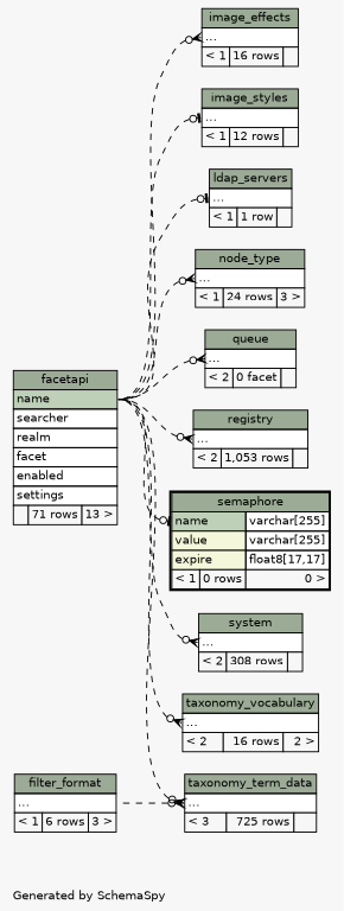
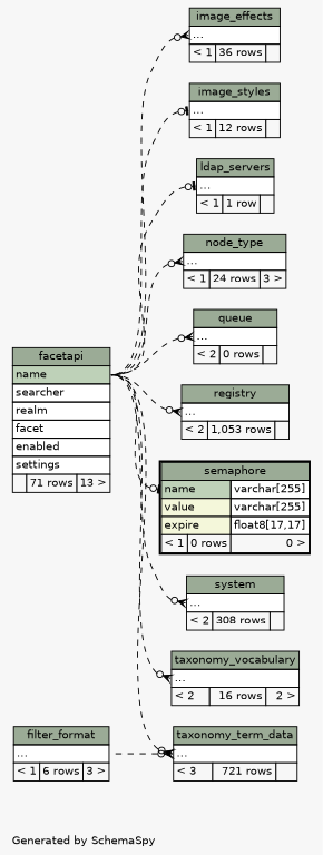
  digraph {
    bgcolor="#f7f7f7"
    fontname=Helvetica
    fontsize=11
    label="\nGenerated by SchemaSpy"
    labeljust=l
    nodesep=0.18
    rankdir=RL
    ranksep=0.46
    node [fontname=Helvetica fontsize=11 shape=plaintext]
    edge [arrowhead=none arrowsize=0.8 arrowtail=crowodot dir=back headport="name:e" style=dashed tailport="elipses:w"]
    n1 [label=<     <TABLE BORDER="0" CELLBORDER="1" CELLSPACING="0" BGCOLOR="#ffffff">       <TR><TD COLSPAN="3" BGCOLOR="#9bab96" ALIGN="CENTER">facetapi</TD></TR>       <TR><TD PORT="name" COLSPAN="3" BGCOLOR="#bed1b8" ALIGN="LEFT">name</TD></TR>       <TR><TD PORT="searcher" COLSPAN="3" ALIGN="LEFT">searcher</TD></TR>       <TR><TD PORT="realm" COLSPAN="3" ALIGN="LEFT">realm</TD></TR>       <TR><TD PORT="facet" COLSPAN="3" ALIGN="LEFT">facet</TD></TR>       <TR><TD PORT="enabled" COLSPAN="3" ALIGN="LEFT">enabled</TD></TR>       <TR><TD PORT="settings" COLSPAN="3" ALIGN="LEFT">settings</TD></TR>       <TR><TD ALIGN="LEFT" BGCOLOR="#f7f7f7">  </TD><TD ALIGN="RIGHT" BGCOLOR="#f7f7f7">71 rows</TD><TD ALIGN="RIGHT" BGCOLOR="#f7f7f7">13 &gt;</TD></TR>     </TABLE>>]
    n2 [label=<     <TABLE BORDER="0" CELLBORDER="1" CELLSPACING="0" BGCOLOR="#ffffff">       <TR><TD COLSPAN="3" BGCOLOR="#9bab96" ALIGN="CENTER">filter_format</TD></TR>       <TR><TD PORT="elipses" COLSPAN="3" ALIGN="LEFT">...</TD></TR>       <TR><TD ALIGN="LEFT" BGCOLOR="#f7f7f7">&lt; 1</TD><TD ALIGN="RIGHT" BGCOLOR="#f7f7f7">6 rows</TD><TD ALIGN="RIGHT" BGCOLOR="#f7f7f7">3 &gt;</TD></TR>     </TABLE>>]
-   n3 [label=<     <TABLE BORDER="0" CELLBORDER="1" CELLSPACING="0" BGCOLOR="#ffffff">       <TR><TD COLSPAN="3" BGCOLOR="#9bab96" ALIGN="CENTER">image_effects</TD></TR>       <TR><TD PORT="elipses" COLSPAN="3" ALIGN="LEFT">...</TD></TR>       <TR><TD ALIGN="LEFT" BGCOLOR="#f7f7f7">&lt; 1</TD><TD ALIGN="RIGHT" BGCOLOR="#f7f7f7">16 rows</TD><TD ALIGN="RIGHT" BGCOLOR="#f7f7f7">  </TD></TR>     </TABLE>>]
+   n3 [label=<     <TABLE BORDER="0" CELLBORDER="1" CELLSPACING="0" BGCOLOR="#ffffff">       <TR><TD COLSPAN="3" BGCOLOR="#9bab96" ALIGN="CENTER">image_effects</TD></TR>       <TR><TD PORT="elipses" COLSPAN="3" ALIGN="LEFT">...</TD></TR>       <TR><TD ALIGN="LEFT" BGCOLOR="#f7f7f7">&lt; 1</TD><TD ALIGN="RIGHT" BGCOLOR="#f7f7f7">36 rows</TD><TD ALIGN="RIGHT" BGCOLOR="#f7f7f7">  </TD></TR>     </TABLE>>]
    n4 [label=<     <TABLE BORDER="0" CELLBORDER="1" CELLSPACING="0" BGCOLOR="#ffffff">       <TR><TD COLSPAN="3" BGCOLOR="#9bab96" ALIGN="CENTER">image_styles</TD></TR>       <TR><TD PORT="elipses" COLSPAN="3" ALIGN="LEFT">...</TD></TR>       <TR><TD ALIGN="LEFT" BGCOLOR="#f7f7f7">&lt; 1</TD><TD ALIGN="RIGHT" BGCOLOR="#f7f7f7">12 rows</TD><TD ALIGN="RIGHT" BGCOLOR="#f7f7f7">  </TD></TR>     </TABLE>>]
    n5 [label=<     <TABLE BORDER="0" CELLBORDER="1" CELLSPACING="0" BGCOLOR="#ffffff">       <TR><TD COLSPAN="3" BGCOLOR="#9bab96" ALIGN="CENTER">ldap_servers</TD></TR>       <TR><TD PORT="elipses" COLSPAN="3" ALIGN="LEFT">...</TD></TR>       <TR><TD ALIGN="LEFT" BGCOLOR="#f7f7f7">&lt; 1</TD><TD ALIGN="RIGHT" BGCOLOR="#f7f7f7">1 row</TD><TD ALIGN="RIGHT" BGCOLOR="#f7f7f7">  </TD></TR>     </TABLE>>]
    n6 [label=<     <TABLE BORDER="0" CELLBORDER="1" CELLSPACING="0" BGCOLOR="#ffffff">       <TR><TD COLSPAN="3" BGCOLOR="#9bab96" ALIGN="CENTER">node_type</TD></TR>       <TR><TD PORT="elipses" COLSPAN="3" ALIGN="LEFT">...</TD></TR>       <TR><TD ALIGN="LEFT" BGCOLOR="#f7f7f7">&lt; 1</TD><TD ALIGN="RIGHT" BGCOLOR="#f7f7f7">24 rows</TD><TD ALIGN="RIGHT" BGCOLOR="#f7f7f7">3 &gt;</TD></TR>     </TABLE>>]
-   n7 [label=<     <TABLE BORDER="0" CELLBORDER="1" CELLSPACING="0" BGCOLOR="#ffffff">       <TR><TD COLSPAN="3" BGCOLOR="#9bab96" ALIGN="CENTER">queue</TD></TR>       <TR><TD PORT="elipses" COLSPAN="3" ALIGN="LEFT">...</TD></TR>       <TR><TD ALIGN="LEFT" BGCOLOR="#f7f7f7">&lt; 2</TD><TD ALIGN="RIGHT" BGCOLOR="#f7f7f7">0 facet</TD><TD ALIGN="RIGHT" BGCOLOR="#f7f7f7">  </TD></TR>     </TABLE>>]
+   n7 [label=<     <TABLE BORDER="0" CELLBORDER="1" CELLSPACING="0" BGCOLOR="#ffffff">       <TR><TD COLSPAN="3" BGCOLOR="#9bab96" ALIGN="CENTER">queue</TD></TR>       <TR><TD PORT="elipses" COLSPAN="3" ALIGN="LEFT">...</TD></TR>       <TR><TD ALIGN="LEFT" BGCOLOR="#f7f7f7">&lt; 2</TD><TD ALIGN="RIGHT" BGCOLOR="#f7f7f7">0 rows</TD><TD ALIGN="RIGHT" BGCOLOR="#f7f7f7">  </TD></TR>     </TABLE>>]
    n8 [label=<     <TABLE BORDER="0" CELLBORDER="1" CELLSPACING="0" BGCOLOR="#ffffff">       <TR><TD COLSPAN="3" BGCOLOR="#9bab96" ALIGN="CENTER">registry</TD></TR>       <TR><TD PORT="elipses" COLSPAN="3" ALIGN="LEFT">...</TD></TR>       <TR><TD ALIGN="LEFT" BGCOLOR="#f7f7f7">&lt; 2</TD><TD ALIGN="RIGHT" BGCOLOR="#f7f7f7">1,053 rows</TD><TD ALIGN="RIGHT" BGCOLOR="#f7f7f7">  </TD></TR>     </TABLE>>]
    n9 [label=<     <TABLE BORDER="2" CELLBORDER="1" CELLSPACING="0" BGCOLOR="#ffffff">       <TR><TD COLSPAN="3" BGCOLOR="#9bab96" ALIGN="CENTER">semaphore</TD></TR>       <TR><TD PORT="name" COLSPAN="2" BGCOLOR="#bed1b8" ALIGN="LEFT">name</TD><TD PORT="name.type" ALIGN="LEFT">varchar[255]</TD></TR>       <TR><TD PORT="value" COLSPAN="2" BGCOLOR="#f4f7da" ALIGN="LEFT">value</TD><TD PORT="value.type" ALIGN="LEFT">varchar[255]</TD></TR>       <TR><TD PORT="expire" COLSPAN="2" BGCOLOR="#f4f7da" ALIGN="LEFT">expire</TD><TD PORT="expire.type" ALIGN="LEFT">float8[17,17]</TD></TR>       <TR><TD ALIGN="LEFT" BGCOLOR="#f7f7f7">&lt; 1</TD><TD ALIGN="RIGHT" BGCOLOR="#f7f7f7">0 rows</TD><TD ALIGN="RIGHT" BGCOLOR="#f7f7f7">0 &gt;</TD></TR>     </TABLE>>]
    n10 [label=<     <TABLE BORDER="0" CELLBORDER="1" CELLSPACING="0" BGCOLOR="#ffffff">       <TR><TD COLSPAN="3" BGCOLOR="#9bab96" ALIGN="CENTER">system</TD></TR>       <TR><TD PORT="elipses" COLSPAN="3" ALIGN="LEFT">...</TD></TR>       <TR><TD ALIGN="LEFT" BGCOLOR="#f7f7f7">&lt; 2</TD><TD ALIGN="RIGHT" BGCOLOR="#f7f7f7">308 rows</TD><TD ALIGN="RIGHT" BGCOLOR="#f7f7f7">  </TD></TR>     </TABLE>>]
-   n11 [label=<     <TABLE BORDER="0" CELLBORDER="1" CELLSPACING="0" BGCOLOR="#ffffff">       <TR><TD COLSPAN="3" BGCOLOR="#9bab96" ALIGN="CENTER">taxonomy_term_data</TD></TR>       <TR><TD PORT="elipses" COLSPAN="3" ALIGN="LEFT">...</TD></TR>       <TR><TD ALIGN="LEFT" BGCOLOR="#f7f7f7">&lt; 3</TD><TD ALIGN="RIGHT" BGCOLOR="#f7f7f7">725 rows</TD><TD ALIGN="RIGHT" BGCOLOR="#f7f7f7">  </TD></TR>     </TABLE>>]
+   n11 [label=<     <TABLE BORDER="0" CELLBORDER="1" CELLSPACING="0" BGCOLOR="#ffffff">       <TR><TD COLSPAN="3" BGCOLOR="#9bab96" ALIGN="CENTER">taxonomy_term_data</TD></TR>       <TR><TD PORT="elipses" COLSPAN="3" ALIGN="LEFT">...</TD></TR>       <TR><TD ALIGN="LEFT" BGCOLOR="#f7f7f7">&lt; 3</TD><TD ALIGN="RIGHT" BGCOLOR="#f7f7f7">721 rows</TD><TD ALIGN="RIGHT" BGCOLOR="#f7f7f7">  </TD></TR>     </TABLE>>]
    n12 [label=<     <TABLE BORDER="0" CELLBORDER="1" CELLSPACING="0" BGCOLOR="#ffffff">       <TR><TD COLSPAN="3" BGCOLOR="#9bab96" ALIGN="CENTER">taxonomy_vocabulary</TD></TR>       <TR><TD PORT="elipses" COLSPAN="3" ALIGN="LEFT">...</TD></TR>       <TR><TD ALIGN="LEFT" BGCOLOR="#f7f7f7">&lt; 2</TD><TD ALIGN="RIGHT" BGCOLOR="#f7f7f7">16 rows</TD><TD ALIGN="RIGHT" BGCOLOR="#f7f7f7">2 &gt;</TD></TR>     </TABLE>>]
    n3 -> n1
    n4 -> n1 [arrowtail=teeodot]
    n5 -> n1 [arrowtail=teeodot]
    n6 -> n1
    n7 -> n1
    n8 -> n1
    n9 -> n1 [arrowtail=teeodot tailport="name:w"]
    n10 -> n1
    n11 -> n1
    n11 -> n2 [headport="elipses:e"]
    n12 -> n1
  }
